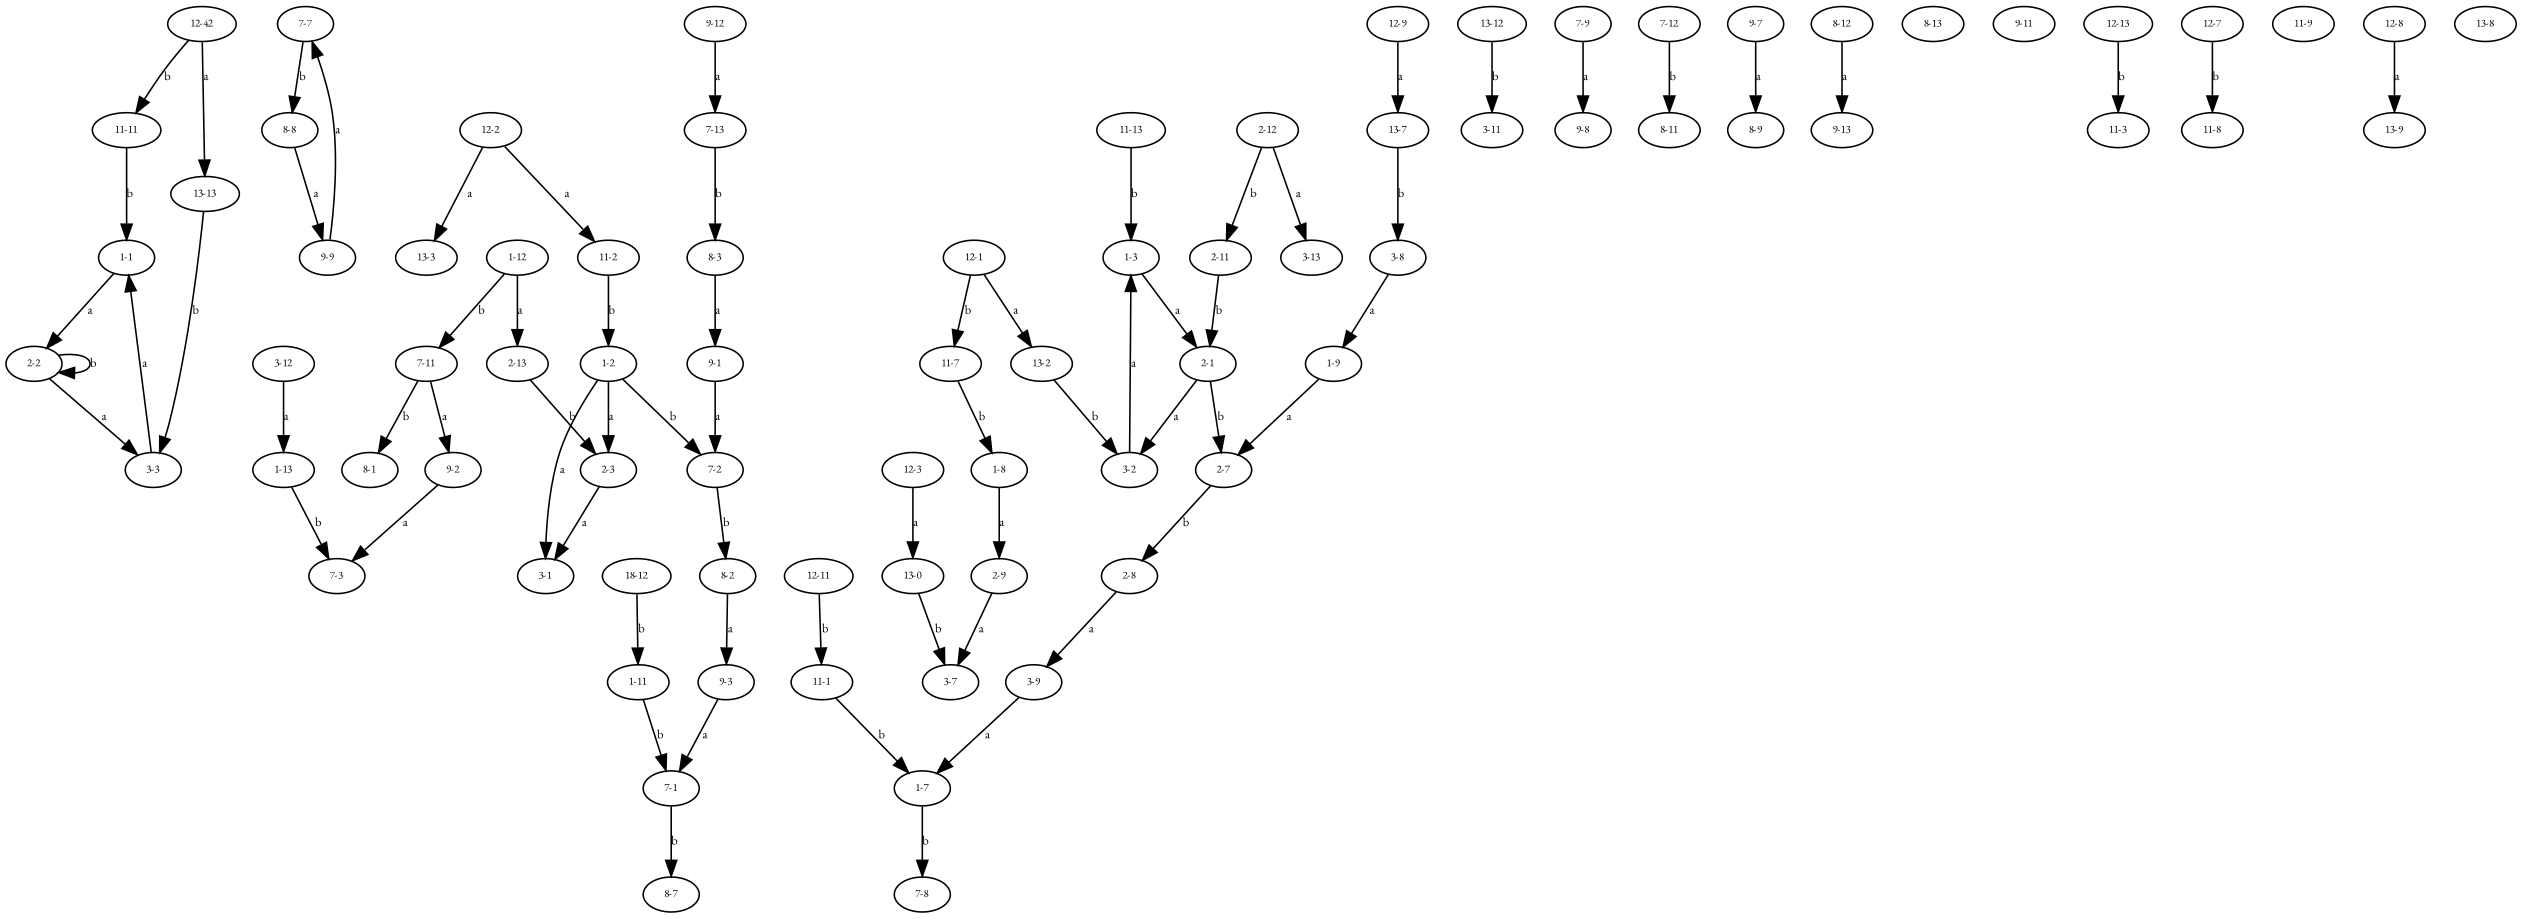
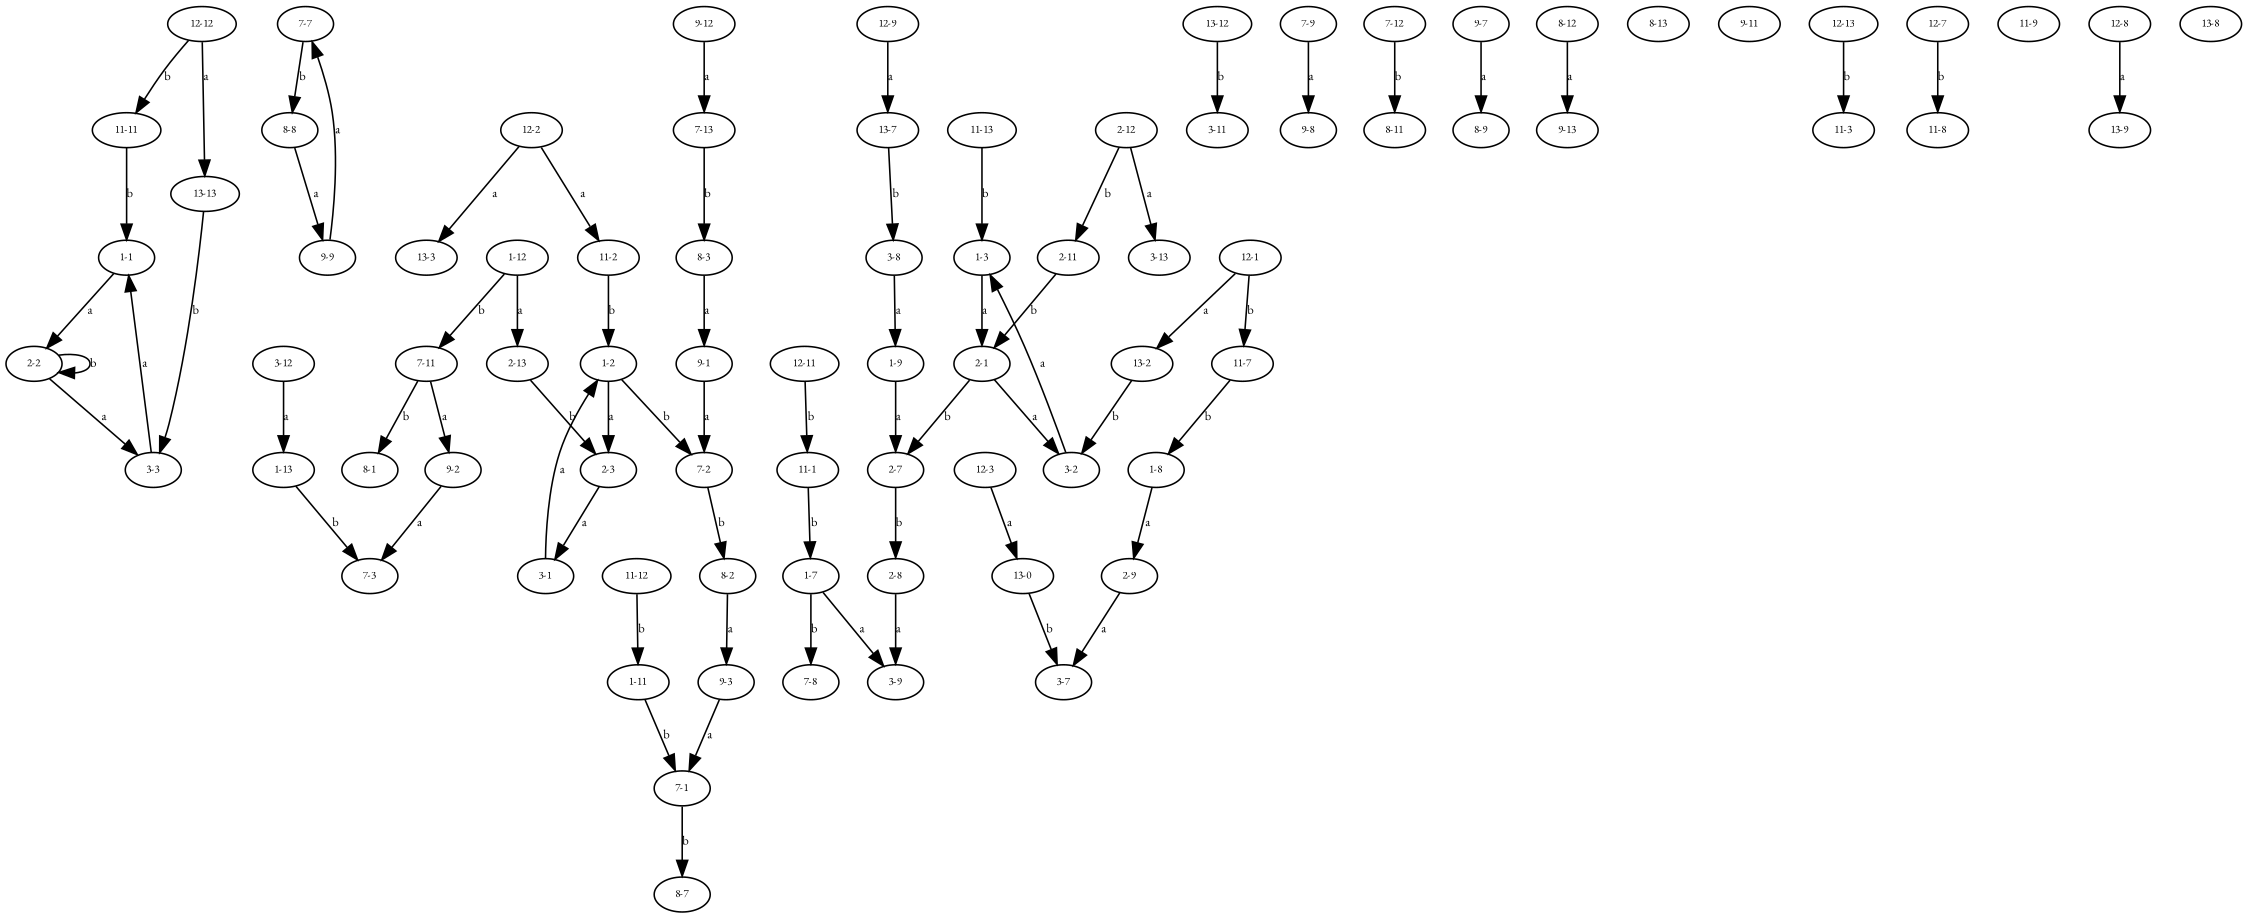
  digraph {
    fontname="EB Garamond"
    node [fontname="EB Garamond" fontsize=7]
    edge [fontname="EB Garamond" fontsize=8]
    n1 [height=.01 label="1-1" width=.01]
    n2 [height=.01 label="2-2" width=.01]
    n3 [height=.01 label="3-3" width=.01]
    n4 [height=.01 label="7-7" width=.01]
    n5 [height=.01 label="8-8" width=.01]
    n6 [height=.01 label="9-9" width=.01]
    n7 [height=.01 label="1-2" width=.01]
    n8 [height=.01 label="2-3" width=.01]
    n9 [height=.01 label="7-2" width=.01]
    n10 [height=.01 label="3-1" width=.01]
    n11 [height=.01 label="8-2" width=.01]
    n12 [height=.01 label="9-3" width=.01]
    n13 [height=.01 label="1-3" width=.01]
    n14 [height=.01 label="2-1" width=.01]
    n15 [height=.01 label="2-7" width=.01]
    n16 [height=.01 label="3-2" width=.01]
    n17 [height=.01 label="2-8" width=.01]
    n18 [height=.01 label="1-7" width=.01]
    n19 [height=.01 label="7-8" width=.01]
    n20 [height=.01 label="1-8" width=.01]
    n21 [height=.01 label="2-9" width=.01]
    n22 [height=.01 label="3-7" width=.01]
    n23 [height=.01 label="1-9" width=.01]
    n24 [height=.01 label="3-9" width=.01]
    n25 [height=.01 label="1-11" width=.01]
    n26 [height=.01 label="7-1" width=.01]
    n27 [height=.01 label="8-7" width=.01]
    n28 [height=.01 label="1-12" width=.01]
    n29 [height=.01 label="2-13" width=.01]
    n30 [height=.01 label="7-11" width=.01]
    n31 [height=.01 label="8-1" width=.01]
    n32 [height=.01 label="9-2" width=.01]
    n33 [height=.01 label="1-13" width=.01]
    n34 [height=.01 label="7-3" width=.01]
    n35 [height=.01 label="2-11" width=.01]
    n36 [height=.01 label="2-12" width=.01]
    n37 [height=.01 label="3-13" width=.01]
    n38 [height=.01 label="3-8" width=.01]
    n39 [height=.01 label="3-11" width=.01]
    n40 [height=.01 label="3-12" width=.01]
    n41 [height=.01 label="7-9" width=.01]
    n42 [height=.01 label="9-8" width=.01]
    n43 [height=.01 label="7-12" width=.01]
    n44 [height=.01 label="8-11" width=.01]
    n45 [height=.01 label="7-13" width=.01]
    n46 [height=.01 label="8-3" width=.01]
    n47 [height=.01 label="9-1" width=.01]
    n48 [height=.01 label="8-9" width=.01]
    n49 [height=.01 label="9-7" width=.01]
    n50 [height=.01 label="8-12" width=.01]
    n51 [height=.01 label="9-13" width=.01]
    n52 [height=.01 label="8-13" width=.01]
    n53 [height=.01 label="9-11" width=.01]
    n54 [height=.01 label="9-12" width=.01]
    n55 [height=.01 label="11-1" width=.01]
    n56 [height=.01 label="11-2" width=.01]
    n57 [height=.01 label="11-3" width=.01]
    n58 [height=.01 label="11-7" width=.01]
    n59 [height=.01 label="11-8" width=.01]
    n60 [height=.01 label="11-9" width=.01]
    n61 [height=.01 label="11-11" width=.01]
-   n62 [height=.01 label="18-12" width=.01]
+   n62 [height=.01 label="11-12" width=.01]
    n63 [height=.01 label="11-13" width=.01]
    n64 [height=.01 label="12-1" width=.01]
    n65 [height=.01 label="13-2" width=.01]
    n66 [height=.01 label="12-2" width=.01]
    n67 [height=.01 label="13-3" width=.01]
    n68 [height=.01 label="12-3" width=.01]
    n69 [height=.01 label="13-0" width=.01]
    n70 [height=.01 label="12-7" width=.01]
    n71 [height=.01 label="12-8" width=.01]
    n72 [height=.01 label="13-9" width=.01]
    n73 [height=.01 label="12-9" width=.01]
    n74 [height=.01 label="13-7" width=.01]
    n75 [height=.01 label="12-11" width=.01]
-   n76 [height=.01 label="12-42" width=.01]
+   n76 [height=.01 label="12-12" width=.01]
    n77 [height=.01 label="13-13" width=.01]
    n78 [height=.01 label="12-13" width=.01]
    n79 [height=.01 label="13-8" width=.01]
    n80 [height=.01 label="13-12" width=.01]
    n1 -> n2 [label=a]
    n2 -> n2 [label=b]
    n2 -> n3 [label=a]
    n3 -> n1 [label=a]
    n4 -> n5 [label=b]
    n5 -> n6 [label=a]
    n6 -> n4 [label=a]
    n7 -> n8 [label=a]
    n7 -> n9 [label=b]
    n8 -> n10 [label=a]
    n9 -> n11 [label=b]
-   n7 -> n10 [label=a]
+   n10 -> n7 [label=a]
    n11 -> n12 [label=a]
    n12 -> n26 [label=a]
    n13 -> n14 [label=a]
    n14 -> n15 [label=b]
    n14 -> n16 [label=a]
    n15 -> n17 [label=b]
    n16 -> n13 [label=a]
    n17 -> n24 [label=a]
    n18 -> n19 [label=b]
    n20 -> n21 [label=a]
    n21 -> n22 [label=a]
    n23 -> n15 [label=a]
-   n24 -> n18 [label=a]
+   n18 -> n24 [label=a]
    n25 -> n26 [label=b]
    n26 -> n27 [label=b]
    n28 -> n29 [label=a]
    n28 -> n30 [label=b]
    n29 -> n8 [label=b]
    n30 -> n31 [label=b]
    n30 -> n32 [label=a]
    n32 -> n34 [label=a]
    n33 -> n34 [label=b]
    n35 -> n14 [label=b]
    n36 -> n35 [label=b]
    n36 -> n37 [label=a]
    n38 -> n23 [label=a]
    n40 -> n33 [label=a]
    n41 -> n42 [label=a]
    n43 -> n44 [label=b]
    n45 -> n46 [label=b]
    n46 -> n47 [label=a]
    n47 -> n9 [label=a]
    n49 -> n48 [label=a]
    n50 -> n51 [label=a]
    n54 -> n45 [label=a]
    n55 -> n18 [label=b]
    n56 -> n7 [label=b]
    n58 -> n20 [label=b]
    n61 -> n1 [label=b]
    n62 -> n25 [label=b]
    n63 -> n13 [label=b]
    n64 -> n58 [label=b]
    n64 -> n65 [label=a]
    n65 -> n16 [label=b]
    n66 -> n56 [label=a]
    n66 -> n67 [label=a]
    n68 -> n69 [label=a]
    n69 -> n22 [label=b]
    n70 -> n59 [label=b]
    n71 -> n72 [label=a]
    n73 -> n74 [label=a]
    n74 -> n38 [label=b]
    n75 -> n55 [label=b]
    n76 -> n61 [label=b]
    n76 -> n77 [label=a]
    n77 -> n3 [label=b]
    n78 -> n57 [label=b]
    n80 -> n39 [label=b]
  }
